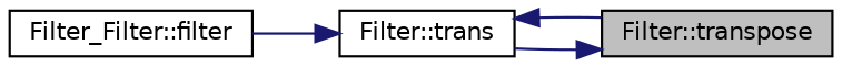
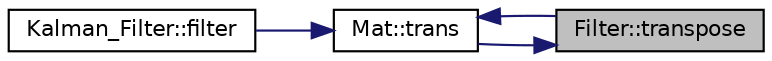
  digraph {
    rankdir=RL
    node [color=black fillcolor=white fontname=Helvetica fontsize=10 shape=record style=filled]
    edge [color=midnightblue dir=back fontname=Helvetica fontsize=10 labelfontname=Helvetica labelfontsize=10 style=solid]
    n1 [fillcolor=grey75 fontcolor=black height=0.2 label="Filter::transpose" width=0.4]
-   n2 [height=0.2 label="Filter::trans" width=0.4]
-   n3 [height=0.2 label="Filter_Filter::filter" width=0.4]
+   n2 [height=0.2 label="Mat::trans" width=0.4]
+   n3 [height=0.2 label="Kalman_Filter::filter" width=0.4]
    n1 -> n2
    n2 -> n1
    n2 -> n3
  }
